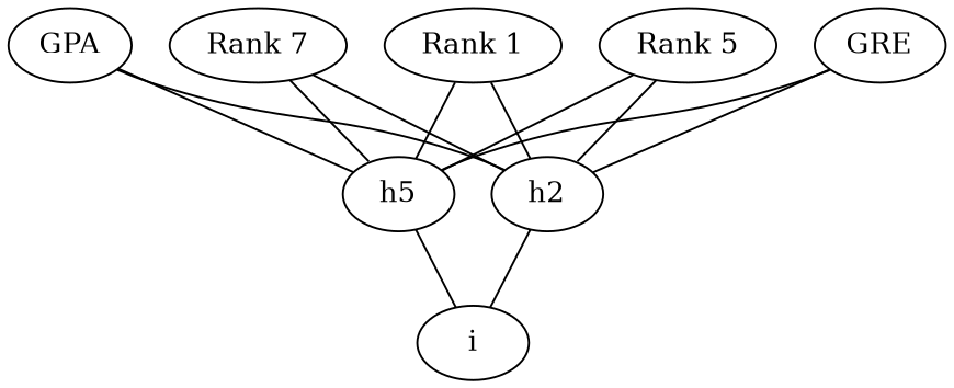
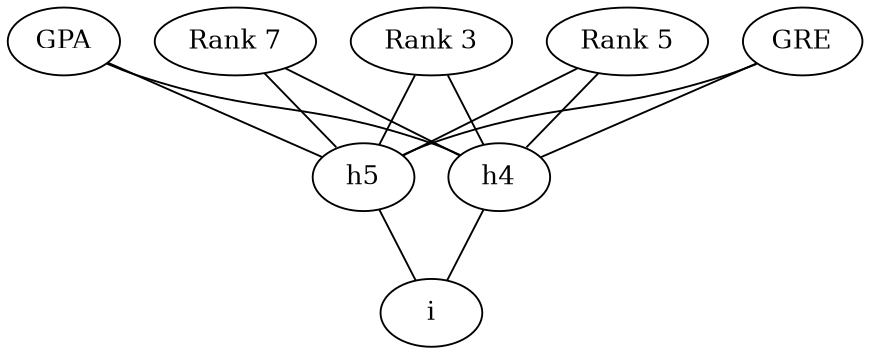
  graph {
    n1 [label=GRE]
    n2 [label=h5]
-   n3 [label=h2]
+   n3 [label=h4]
    i
    n5 [label=GPA]
    n6 [label="Rank 7"]
-   n7 [label="Rank 1"]
+   n7 [label="Rank 3"]
    n8 [label="Rank 5"]
    n1 -- n2
    n1 -- n3
    n2 -- i
    n3 -- i
    n5 -- n2
    n5 -- n3
    n6 -- n2
    n6 -- n3
    n7 -- n2
    n7 -- n3
    n8 -- n2
    n8 -- n3
  }
